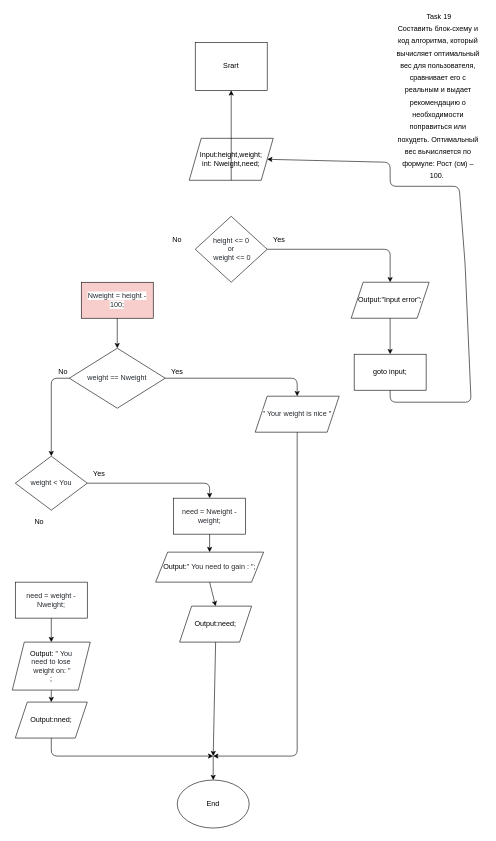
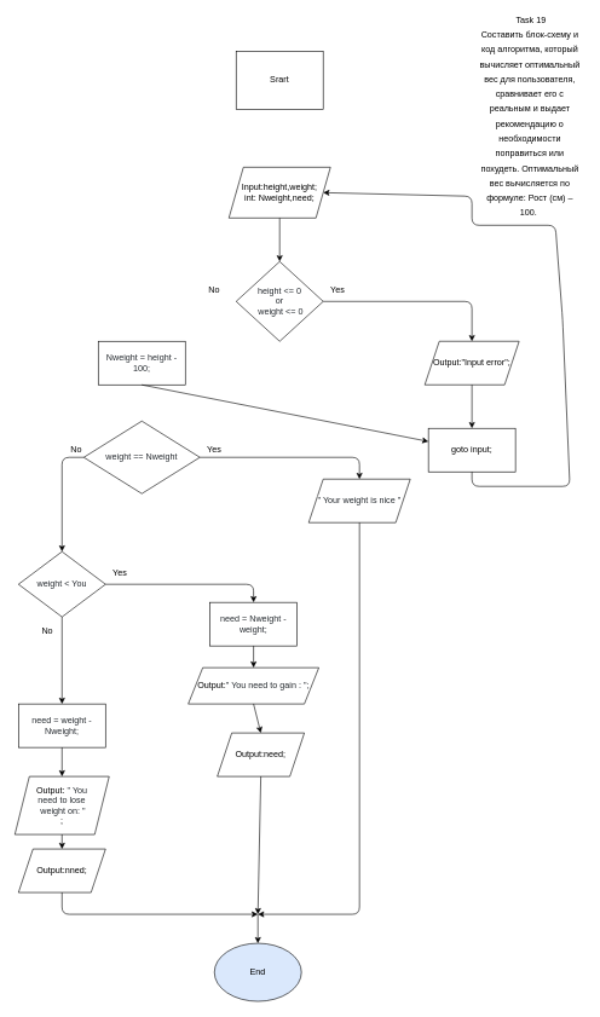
  <mxCell id="0" />
  <mxCell id="1" parent="0" />
  <mxCell id="2" value="Srart" style="whiteSpace=wrap;html=1;rounded=0;" vertex="1" parent="1"><mxGeometry x="325" y="70" width="120" height="80" as="geometry" /></mxCell>
  <mxCell id="3" value="&lt;p style=&quot;line-height: 170%&quot;&gt;&amp;nbsp;Task 19&lt;br&gt;Составить блок-схему и код алгоритма, который вычисляет оптимальный вес для пользователя, сравнивает его с&lt;br&gt;реальным и выдает рекомендацию о необходимости поправиться или похудеть. Оптимальный вес вычисляется по&lt;br&gt;формуле: Рост (см) – 100.&amp;nbsp;&lt;/p&gt;" style="text;html=1;strokeColor=none;fillColor=none;align=center;verticalAlign=middle;whiteSpace=wrap;rounded=0;" vertex="1" parent="1"><mxGeometry x="655" y="20" width="150" height="280" as="geometry" /></mxCell>
  <mxCell id="4" value="Input:height,weight;&lt;br&gt;int: Nweight,need;" style="shape=parallelogram;perimeter=parallelogramPerimeter;whiteSpace=wrap;html=1;fixedSize=1;" vertex="1" parent="1"><mxGeometry x="315" y="230" width="140" height="70" as="geometry" /></mxCell>
  <mxCell id="5" value="&lt;span style=&quot;color: rgb(36 , 41 , 46) ; font-family: , &amp;#34;consolas&amp;#34; , &amp;#34;liberation mono&amp;#34; , &amp;#34;menlo&amp;#34; , monospace ; background-color: rgb(255 , 255 , 255)&quot;&gt;height &amp;lt;= 0 &lt;br&gt;or&lt;br&gt;&amp;nbsp;weight &amp;lt;= 0&lt;/span&gt;" style="rhombus;whiteSpace=wrap;html=1;" vertex="1" parent="1"><mxGeometry x="325" y="360" width="120" height="110" as="geometry" /></mxCell>
- <mxCell id="6" value="" style="endArrow=classic;html=1;exitX=0.5;exitY=1;exitDx=0;exitDy=0;" edge="1" parent="1" source="4" target="2"><mxGeometry width="50" height="50" relative="1" as="geometry"><mxPoint x="385" y="460" as="sourcePoint" /><mxPoint x="435" y="410" as="targetPoint" /></mxGeometry></mxCell>
+ <mxCell id="6" value="" style="endArrow=classic;html=1;exitX=0.5;exitY=1;exitDx=0;exitDy=0;entryX=0.5;entryY=0;entryDx=0;entryDy=0;" edge="1" parent="1" source="4" target="5"><mxGeometry width="50" height="50" relative="1" as="geometry"><mxPoint x="385" y="460" as="sourcePoint" /><mxPoint x="435" y="410" as="targetPoint" /></mxGeometry></mxCell>
  <mxCell id="7" value="Output:&quot;Input error&quot;;" style="shape=parallelogram;perimeter=parallelogramPerimeter;whiteSpace=wrap;html=1;fixedSize=1;" vertex="1" parent="1"><mxGeometry x="585" y="470" width="130" height="60" as="geometry" /></mxCell>
  <mxCell id="8" value="goto input;" style="rounded=0;whiteSpace=wrap;html=1;" vertex="1" parent="1"><mxGeometry x="590" y="590" width="120" height="60" as="geometry" /></mxCell>
  <mxCell id="9" value="" style="endArrow=classic;html=1;exitX=1;exitY=0.5;exitDx=0;exitDy=0;entryX=0.5;entryY=0;entryDx=0;entryDy=0;" edge="1" parent="1" source="5" target="7"><mxGeometry width="50" height="50" relative="1" as="geometry"><mxPoint x="385" y="560" as="sourcePoint" /><mxPoint x="435" y="510" as="targetPoint" /><Array as="points"><mxPoint x="650" y="415" /></Array></mxGeometry></mxCell>
  <mxCell id="10" value="Yes" style="text;html=1;strokeColor=none;fillColor=none;align=center;verticalAlign=middle;whiteSpace=wrap;rounded=0;" vertex="1" parent="1"><mxGeometry x="445" y="390" width="40" height="20" as="geometry" /></mxCell>
  <mxCell id="11" value="" style="endArrow=classic;html=1;exitX=0.5;exitY=1;exitDx=0;exitDy=0;entryX=0.5;entryY=0;entryDx=0;entryDy=0;" edge="1" parent="1" source="7" target="8"><mxGeometry width="50" height="50" relative="1" as="geometry"><mxPoint x="385" y="560" as="sourcePoint" /><mxPoint x="435" y="510" as="targetPoint" /></mxGeometry></mxCell>
  <mxCell id="12" value="" style="endArrow=classic;html=1;exitX=0.5;exitY=1;exitDx=0;exitDy=0;entryX=1;entryY=0.5;entryDx=0;entryDy=0;" edge="1" parent="1" source="8" target="4"><mxGeometry width="50" height="50" relative="1" as="geometry"><mxPoint x="385" y="560" as="sourcePoint" /><mxPoint x="455" y="490" as="targetPoint" /><Array as="points"><mxPoint x="650" y="670" /><mxPoint x="785" y="670" /><mxPoint x="775" y="440" /><mxPoint x="765" y="310" /><mxPoint x="650" y="310" /><mxPoint x="650" y="270" /></Array></mxGeometry></mxCell>
- <mxCell id="13" value="&lt;span style=&quot;color: rgb(36 , 41 , 46) ; font-family: , &amp;#34;consolas&amp;#34; , &amp;#34;liberation mono&amp;#34; , &amp;#34;menlo&amp;#34; , monospace ; background-color: rgb(255 , 255 , 255)&quot;&gt;Nweight = height - 100;&lt;/span&gt;" style="rounded=0;whiteSpace=wrap;html=1;fillColor=#f8cecc;" vertex="1" parent="1"><mxGeometry x="135" y="470" width="120" height="60" as="geometry" /></mxCell>
+ <mxCell id="13" value="&lt;span style=&quot;color: rgb(36 , 41 , 46) ; font-family: , &amp;#34;consolas&amp;#34; , &amp;#34;liberation mono&amp;#34; , &amp;#34;menlo&amp;#34; , monospace ; background-color: rgb(255 , 255 , 255)&quot;&gt;Nweight = height - 100;&lt;/span&gt;" style="rounded=0;whiteSpace=wrap;html=1;" vertex="1" parent="1"><mxGeometry x="135" y="470" width="120" height="60" as="geometry" /></mxCell>
  <mxCell id="14" value="No" style="text;html=1;strokeColor=none;fillColor=none;align=center;verticalAlign=middle;whiteSpace=wrap;rounded=0;" vertex="1" parent="1"><mxGeometry x="275" y="390" width="40" height="20" as="geometry" /></mxCell>
  <mxCell id="15" value="&lt;span style=&quot;color: rgb(36 , 41 , 46) ; font-family: , &amp;#34;consolas&amp;#34; , &amp;#34;liberation mono&amp;#34; , &amp;#34;menlo&amp;#34; , monospace ; background-color: rgb(255 , 255 , 255)&quot;&gt;weight == Nweight&lt;/span&gt;" style="rhombus;whiteSpace=wrap;html=1;" vertex="1" parent="1"><mxGeometry x="115" y="580" width="160" height="100" as="geometry" /></mxCell>
- <mxCell id="16" value="" style="endArrow=classic;html=1;exitX=0.5;exitY=1;exitDx=0;exitDy=0;entryX=0.5;entryY=0;entryDx=0;entryDy=0;" edge="1" parent="1" source="13" target="15"><mxGeometry width="50" height="50" relative="1" as="geometry"><mxPoint x="385" y="570" as="sourcePoint" /><mxPoint x="435" y="520" as="targetPoint" /></mxGeometry></mxCell>
+ <mxCell id="16" value="" style="endArrow=classic;html=1;exitX=0.5;exitY=1;exitDx=0;exitDy=0;" edge="1" parent="1" source="13" target="8"><mxGeometry width="50" height="50" relative="1" as="geometry"><mxPoint x="385" y="570" as="sourcePoint" /><mxPoint x="435" y="520" as="targetPoint" /></mxGeometry></mxCell>
  <mxCell id="17" value="&lt;span style=&quot;color: rgb(36 , 41 , 46) ; font-family: , &amp;#34;consolas&amp;#34; , &amp;#34;liberation mono&amp;#34; , &amp;#34;menlo&amp;#34; , monospace ; background-color: rgb(255 , 255 , 255)&quot;&gt;&quot; Your weight is nice &quot;&lt;/span&gt;" style="shape=parallelogram;perimeter=parallelogramPerimeter;whiteSpace=wrap;html=1;fixedSize=1;" vertex="1" parent="1"><mxGeometry x="425" y="660" width="140" height="60" as="geometry" /></mxCell>
  <mxCell id="18" value="" style="endArrow=classic;html=1;exitX=1;exitY=0.5;exitDx=0;exitDy=0;entryX=0.5;entryY=0;entryDx=0;entryDy=0;" edge="1" parent="1" source="15" target="17"><mxGeometry width="50" height="50" relative="1" as="geometry"><mxPoint x="385" y="570" as="sourcePoint" /><mxPoint x="435" y="520" as="targetPoint" /><Array as="points"><mxPoint x="495" y="630" /></Array></mxGeometry></mxCell>
  <mxCell id="19" value="Yes" style="text;html=1;strokeColor=none;fillColor=none;align=center;verticalAlign=middle;whiteSpace=wrap;rounded=0;" vertex="1" parent="1"><mxGeometry x="275" y="610" width="40" height="20" as="geometry" /></mxCell>
  <mxCell id="20" value="&lt;span style=&quot;color: rgb(36 , 41 , 46) ; font-family: , &amp;#34;consolas&amp;#34; , &amp;#34;liberation mono&amp;#34; , &amp;#34;menlo&amp;#34; , monospace ; background-color: rgb(255 , 255 , 255)&quot;&gt;weight &amp;lt; You&lt;/span&gt;" style="rhombus;whiteSpace=wrap;html=1;" vertex="1" parent="1"><mxGeometry x="25" y="760" width="120" height="90" as="geometry" /></mxCell>
  <mxCell id="21" value="" style="endArrow=classic;html=1;exitX=0;exitY=0.5;exitDx=0;exitDy=0;entryX=0.5;entryY=0;entryDx=0;entryDy=0;" edge="1" parent="1" source="15" target="20"><mxGeometry width="50" height="50" relative="1" as="geometry"><mxPoint x="385" y="770" as="sourcePoint" /><mxPoint x="435" y="720" as="targetPoint" /><Array as="points"><mxPoint x="85" y="630" /></Array></mxGeometry></mxCell>
  <mxCell id="22" value="No" style="text;html=1;strokeColor=none;fillColor=none;align=center;verticalAlign=middle;whiteSpace=wrap;rounded=0;" vertex="1" parent="1"><mxGeometry x="85" y="610" width="40" height="20" as="geometry" /></mxCell>
  <mxCell id="23" value="&lt;span style=&quot;color: rgb(36 , 41 , 46) ; font-family: , &amp;#34;consolas&amp;#34; , &amp;#34;liberation mono&amp;#34; , &amp;#34;menlo&amp;#34; , monospace ; background-color: rgb(255 , 255 , 255)&quot;&gt;need = Nweight - weight;&lt;/span&gt;" style="rounded=0;whiteSpace=wrap;html=1;" vertex="1" parent="1"><mxGeometry x="289" y="830" width="120" height="60" as="geometry" /></mxCell>
  <mxCell id="24" value="Output:&lt;span style=&quot;color: rgb(36 , 41 , 46) ; font-family: , &amp;#34;consolas&amp;#34; , &amp;#34;liberation mono&amp;#34; , &amp;#34;menlo&amp;#34; , monospace ; background-color: rgb(255 , 255 , 255)&quot;&gt;&quot; You need to gain : &quot;;&lt;/span&gt;" style="shape=parallelogram;perimeter=parallelogramPerimeter;whiteSpace=wrap;html=1;fixedSize=1;" vertex="1" parent="1"><mxGeometry x="259" y="920" width="180" height="50" as="geometry" /></mxCell>
  <mxCell id="25" style="edgeStyle=orthogonalEdgeStyle;rounded=0;orthogonalLoop=1;jettySize=auto;html=1;exitX=0.5;exitY=1;exitDx=0;exitDy=0;" edge="1" parent="1" source="24" target="24"><mxGeometry relative="1" as="geometry" /></mxCell>
  <mxCell id="26" value="Output:need;" style="shape=parallelogram;perimeter=parallelogramPerimeter;whiteSpace=wrap;html=1;fixedSize=1;" vertex="1" parent="1"><mxGeometry x="299" y="1010" width="120" height="60" as="geometry" /></mxCell>
  <mxCell id="27" value="" style="endArrow=classic;html=1;exitX=1;exitY=0.5;exitDx=0;exitDy=0;entryX=0.5;entryY=0;entryDx=0;entryDy=0;" edge="1" parent="1" source="20" target="23"><mxGeometry width="50" height="50" relative="1" as="geometry"><mxPoint x="385" y="960" as="sourcePoint" /><mxPoint x="435" y="910" as="targetPoint" /><Array as="points"><mxPoint x="349" y="805" /></Array></mxGeometry></mxCell>
  <mxCell id="28" value="" style="endArrow=classic;html=1;exitX=0.5;exitY=1;exitDx=0;exitDy=0;entryX=0.5;entryY=0;entryDx=0;entryDy=0;" edge="1" parent="1" source="23" target="24"><mxGeometry width="50" height="50" relative="1" as="geometry"><mxPoint x="385" y="960" as="sourcePoint" /><mxPoint x="435" y="910" as="targetPoint" /></mxGeometry></mxCell>
  <mxCell id="29" value="" style="endArrow=classic;html=1;exitX=0.5;exitY=1;exitDx=0;exitDy=0;entryX=0.5;entryY=0;entryDx=0;entryDy=0;" edge="1" parent="1" source="24" target="26"><mxGeometry width="50" height="50" relative="1" as="geometry"><mxPoint x="385" y="960" as="sourcePoint" /><mxPoint x="435" y="910" as="targetPoint" /></mxGeometry></mxCell>
  <mxCell id="30" value="Yes" style="text;html=1;strokeColor=none;fillColor=none;align=center;verticalAlign=middle;whiteSpace=wrap;rounded=0;" vertex="1" parent="1"><mxGeometry x="145" y="780" width="40" height="20" as="geometry" /></mxCell>
  <mxCell id="31" value="&lt;span style=&quot;color: rgb(36 , 41 , 46) ; font-family: , &amp;#34;consolas&amp;#34; , &amp;#34;liberation mono&amp;#34; , &amp;#34;menlo&amp;#34; , monospace ; background-color: rgb(255 , 255 , 255)&quot;&gt;need = weight - Nweight;&lt;/span&gt;" style="rounded=0;whiteSpace=wrap;html=1;" vertex="1" parent="1"><mxGeometry x="25" y="970" width="120" height="60" as="geometry" /></mxCell>
+ <mxCell id="32" value="" style="endArrow=classic;html=1;exitX=0.5;exitY=1;exitDx=0;exitDy=0;entryX=0.5;entryY=0;entryDx=0;entryDy=0;" edge="1" parent="1" source="20" target="31"><mxGeometry width="50" height="50" relative="1" as="geometry"><mxPoint x="385" y="960" as="sourcePoint" /><mxPoint x="435" y="910" as="targetPoint" /></mxGeometry></mxCell>
  <mxCell id="33" value="No" style="text;html=1;strokeColor=none;fillColor=none;align=center;verticalAlign=middle;whiteSpace=wrap;rounded=0;" vertex="1" parent="1"><mxGeometry x="45" y="860" width="40" height="20" as="geometry" /></mxCell>
  <mxCell id="34" value="Output:&amp;nbsp;&lt;span style=&quot;color: rgb(36 , 41 , 46) ; font-family: , &amp;#34;consolas&amp;#34; , &amp;#34;liberation mono&amp;#34; , &amp;#34;menlo&amp;#34; , monospace ; background-color: rgb(255 , 255 , 255)&quot;&gt;&quot; You &lt;br&gt;need to lose&lt;br&gt;&amp;nbsp;weight on: &quot;&lt;/span&gt;&lt;br&gt;;" style="shape=parallelogram;perimeter=parallelogramPerimeter;whiteSpace=wrap;html=1;fixedSize=1;" vertex="1" parent="1"><mxGeometry x="20" y="1070" width="130" height="80" as="geometry" /></mxCell>
  <mxCell id="35" value="Output:nned;" style="shape=parallelogram;perimeter=parallelogramPerimeter;whiteSpace=wrap;html=1;fixedSize=1;" vertex="1" parent="1"><mxGeometry x="25" y="1170" width="120" height="60" as="geometry" /></mxCell>
  <mxCell id="36" value="" style="endArrow=classic;html=1;exitX=0.5;exitY=1;exitDx=0;exitDy=0;entryX=0.5;entryY=0;entryDx=0;entryDy=0;" edge="1" parent="1" source="31" target="34"><mxGeometry width="50" height="50" relative="1" as="geometry"><mxPoint x="385" y="1140" as="sourcePoint" /><mxPoint x="435" y="1090" as="targetPoint" /></mxGeometry></mxCell>
  <mxCell id="37" value="" style="endArrow=classic;html=1;exitX=0.5;exitY=1;exitDx=0;exitDy=0;entryX=0.5;entryY=0;entryDx=0;entryDy=0;" edge="1" parent="1" source="34" target="35"><mxGeometry width="50" height="50" relative="1" as="geometry"><mxPoint x="385" y="1140" as="sourcePoint" /><mxPoint x="435" y="1090" as="targetPoint" /></mxGeometry></mxCell>
  <mxCell id="38" value="" style="endArrow=classic;html=1;exitX=0.5;exitY=1;exitDx=0;exitDy=0;" edge="1" parent="1" source="35"><mxGeometry width="50" height="50" relative="1" as="geometry"><mxPoint x="385" y="1140" as="sourcePoint" /><mxPoint x="355" y="1260" as="targetPoint" /><Array as="points"><mxPoint x="85" y="1260" /></Array></mxGeometry></mxCell>
  <mxCell id="39" value="" style="endArrow=classic;html=1;exitX=0.5;exitY=1;exitDx=0;exitDy=0;" edge="1" parent="1" source="26"><mxGeometry width="50" height="50" relative="1" as="geometry"><mxPoint x="385" y="1140" as="sourcePoint" /><mxPoint x="355" y="1260" as="targetPoint" /></mxGeometry></mxCell>
  <mxCell id="40" value="" style="endArrow=classic;html=1;exitX=0.5;exitY=1;exitDx=0;exitDy=0;" edge="1" parent="1" source="17"><mxGeometry width="50" height="50" relative="1" as="geometry"><mxPoint x="525" y="940" as="sourcePoint" /><mxPoint x="355" y="1260" as="targetPoint" /><Array as="points"><mxPoint x="495" y="1260" /></Array></mxGeometry></mxCell>
- <mxCell id="41" value="End" style="ellipse;whiteSpace=wrap;html=1;" vertex="1" parent="1"><mxGeometry x="295" y="1300" width="120" height="80" as="geometry" /></mxCell>
+ <mxCell id="41" value="End" style="ellipse;whiteSpace=wrap;html=1;fillColor=#dae8fc;" vertex="1" parent="1"><mxGeometry x="295" y="1300" width="120" height="80" as="geometry" /></mxCell>
  <mxCell id="42" value="" style="endArrow=classic;html=1;entryX=0.5;entryY=0;entryDx=0;entryDy=0;" edge="1" parent="1" target="41"><mxGeometry width="50" height="50" relative="1" as="geometry"><mxPoint x="355" y="1260" as="sourcePoint" /><mxPoint x="435" y="1200" as="targetPoint" /></mxGeometry></mxCell>
